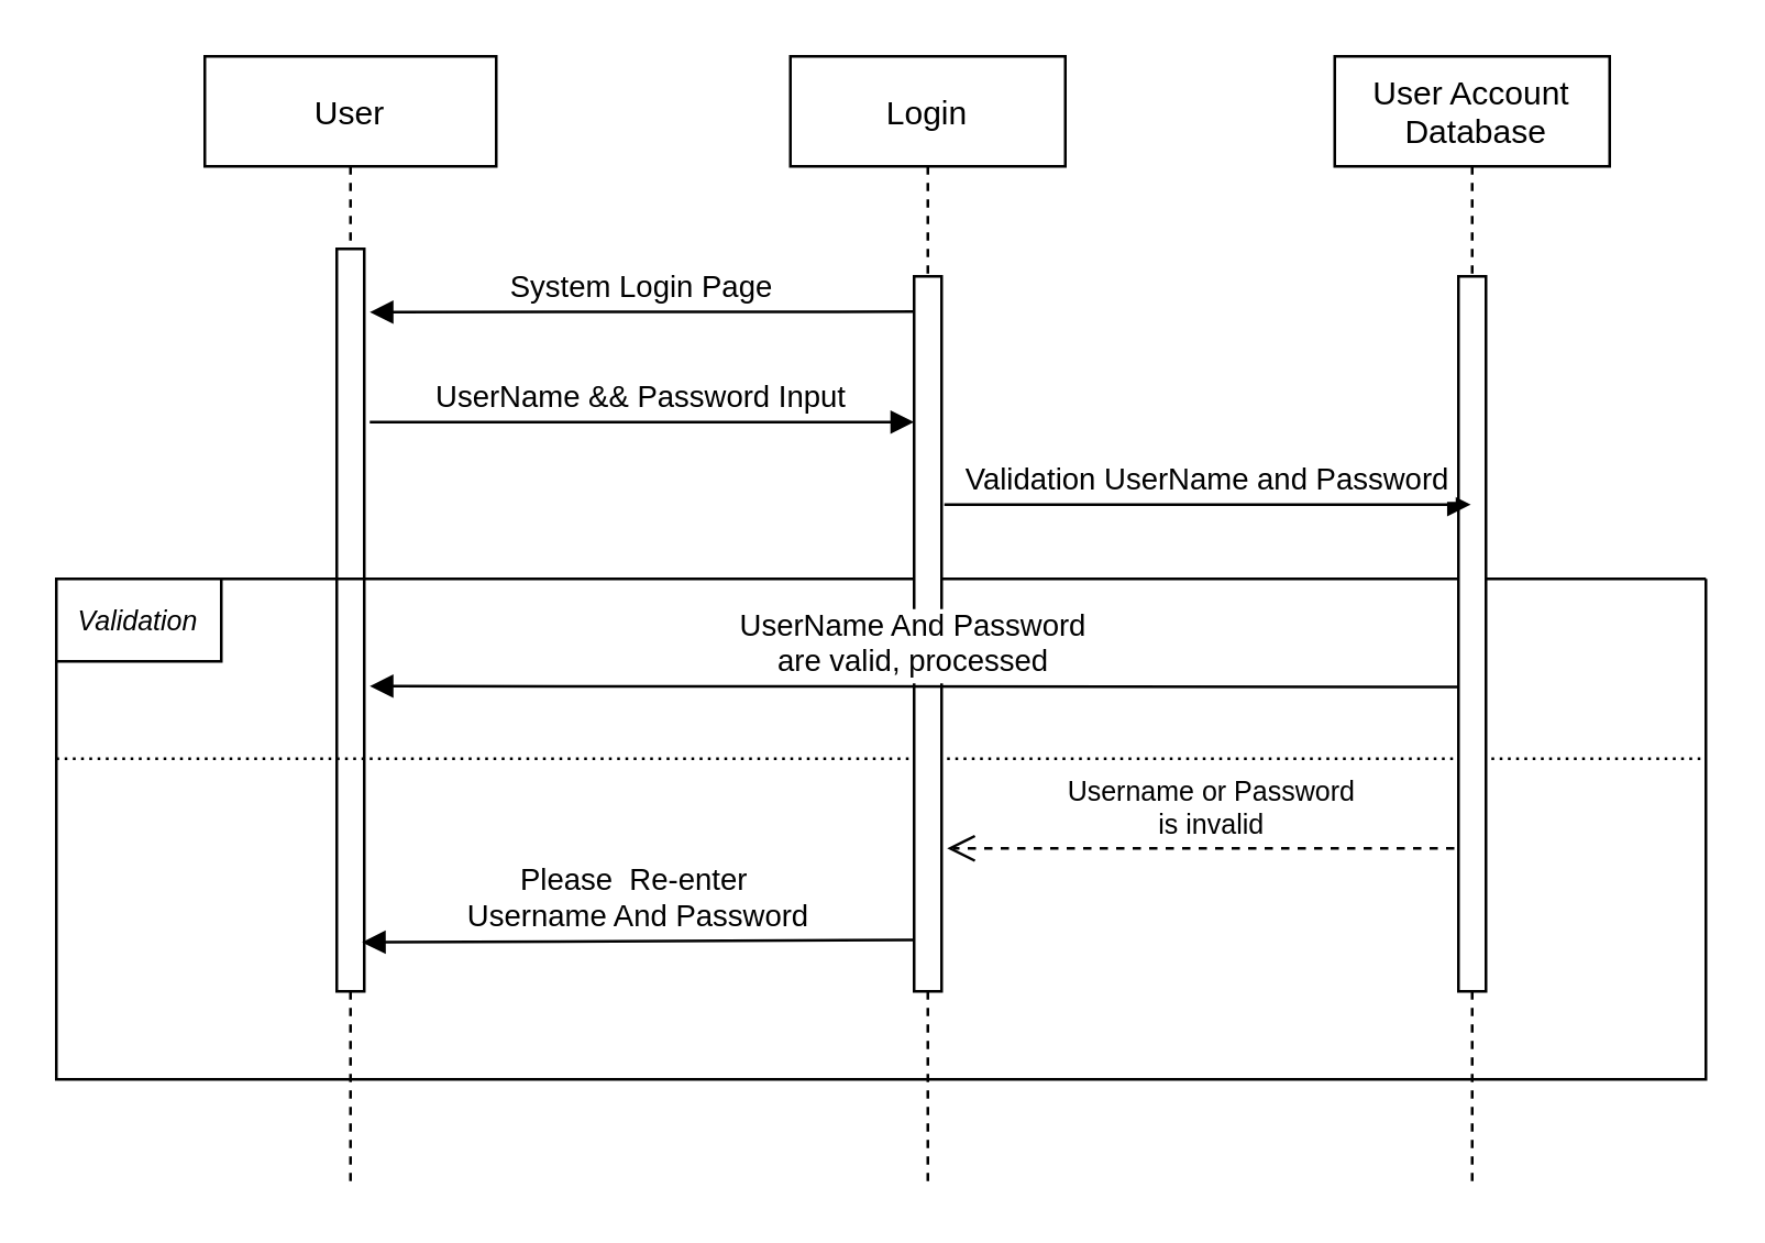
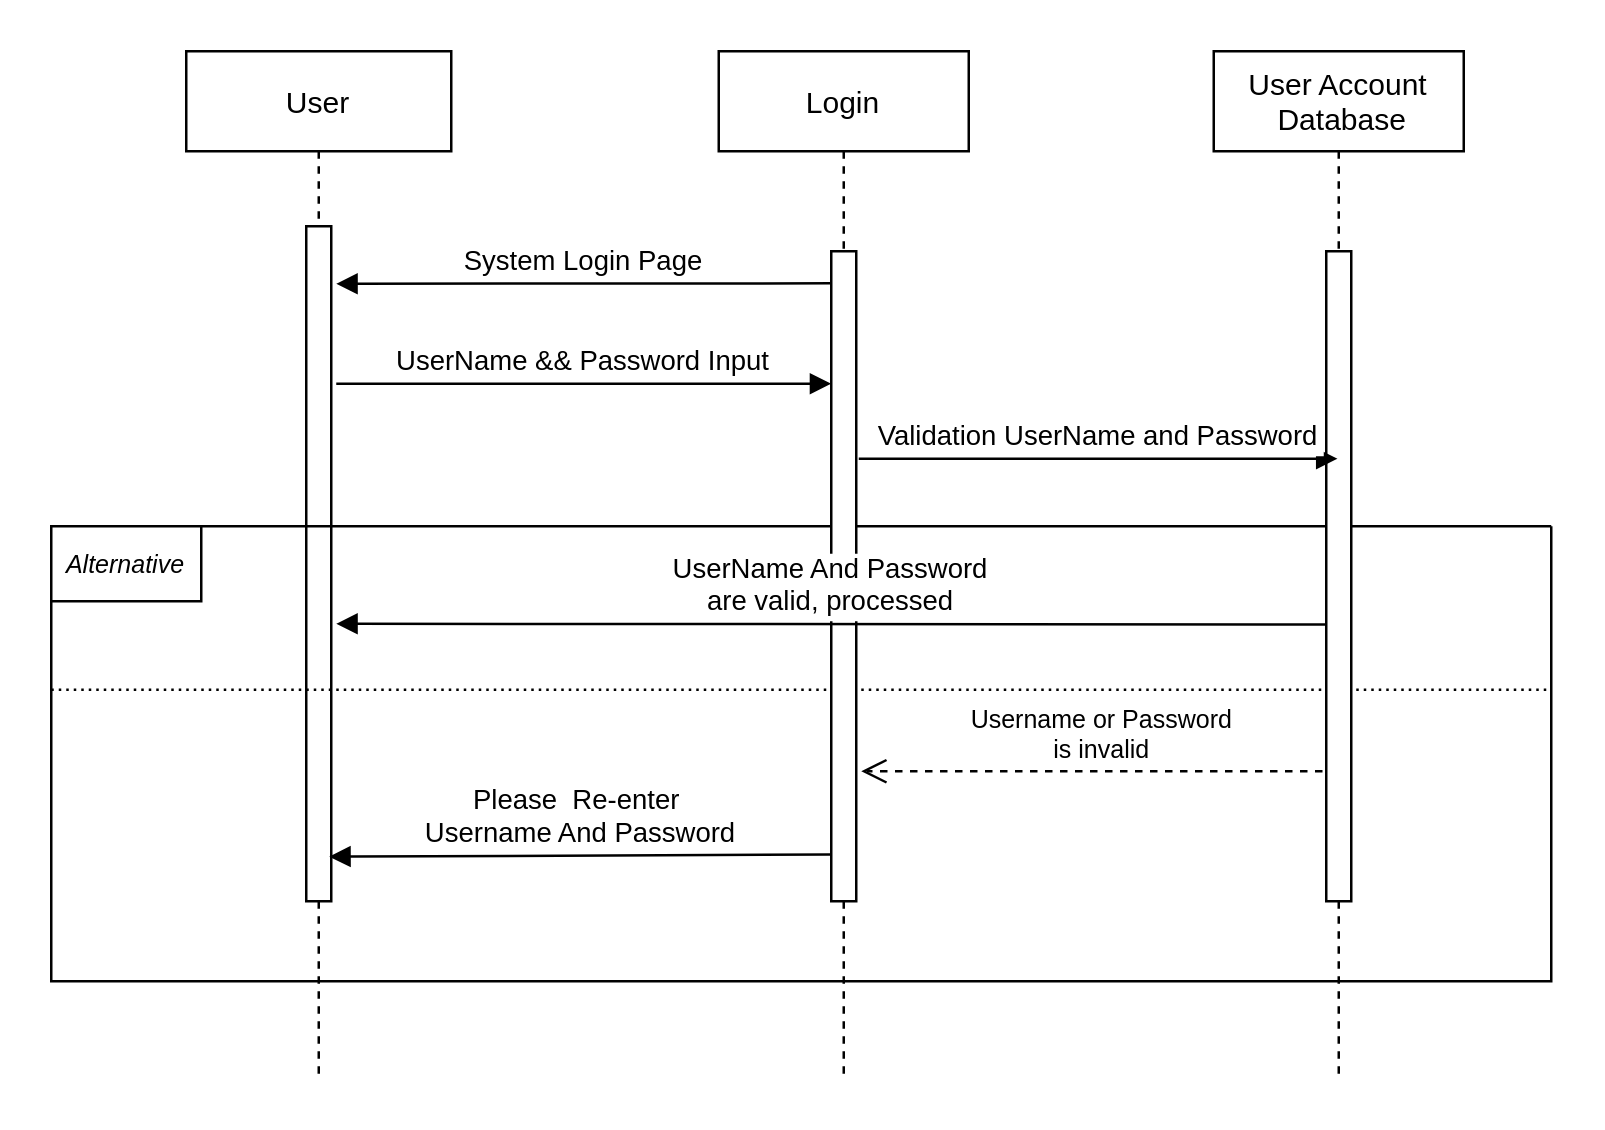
  <mxCell id="0" />
  <mxCell id="1" parent="0" />
  <mxCell id="2" value="User" style="shape=umlLifeline;perimeter=lifelinePerimeter;container=1;collapsible=0;recursiveResize=0;rounded=0;shadow=0;strokeWidth=1;" parent="1" vertex="1"><mxGeometry x="74" y="20" width="106" height="410" as="geometry" /></mxCell>
  <mxCell id="3" value="" style="points=[];perimeter=orthogonalPerimeter;rounded=0;shadow=0;strokeWidth=1;" parent="2" vertex="1"><mxGeometry x="48" y="70" width="10" height="270" as="geometry" /></mxCell>
  <mxCell id="4" value="" style="swimlane;startSize=0;" vertex="1" parent="2"><mxGeometry x="-54" y="190" width="600" height="182" as="geometry"><mxRectangle x="50" y="262" width="50" height="40" as="alternateBounds" /></mxGeometry></mxCell>
- <mxCell id="5" value="&lt;i&gt;&lt;font style=&quot;font-size: 10px;&quot;&gt;Validation&lt;/font&gt;&lt;/i&gt;" style="rounded=0;whiteSpace=wrap;html=1;" vertex="1" parent="4"><mxGeometry width="60" height="30" as="geometry" /></mxCell>
+ <mxCell id="5" value="&lt;i&gt;&lt;font style=&quot;font-size: 10px;&quot;&gt;Alternative&lt;/font&gt;&lt;/i&gt;" style="rounded=0;whiteSpace=wrap;html=1;" vertex="1" parent="4"><mxGeometry width="60" height="30" as="geometry" /></mxCell>
  <mxCell id="6" value="" style="endArrow=none;html=1;rounded=0;dashed=1;dashPattern=1 2;fontSize=10;exitX=0;exitY=0.321;exitDx=0;exitDy=0;exitPerimeter=0;entryX=0.999;entryY=0.321;entryDx=0;entryDy=0;entryPerimeter=0;" edge="1" parent="2"><mxGeometry relative="1" as="geometry"><mxPoint x="-54" y="255.422" as="sourcePoint" /><mxPoint x="545.4" y="255.422" as="targetPoint" /></mxGeometry></mxCell>
  <mxCell id="7" value="Login" style="shape=umlLifeline;perimeter=lifelinePerimeter;container=1;collapsible=0;recursiveResize=0;rounded=0;shadow=0;strokeWidth=1;" parent="1" vertex="1"><mxGeometry x="287" y="20" width="100" height="410" as="geometry" /></mxCell>
  <mxCell id="8" value="" style="points=[];perimeter=orthogonalPerimeter;rounded=0;shadow=0;strokeWidth=1;" parent="7" vertex="1"><mxGeometry x="45" y="80" width="10" height="260" as="geometry" /></mxCell>
  <mxCell id="9" value="Username or Password&lt;br&gt;is invalid" style="html=1;verticalAlign=bottom;endArrow=open;dashed=1;endSize=8;rounded=0;fontSize=10;" edge="1" parent="7"><mxGeometry relative="1" as="geometry"><mxPoint x="247.5" y="288" as="sourcePoint" /><mxPoint x="57" y="288" as="targetPoint" /></mxGeometry></mxCell>
  <mxCell id="10" value="UserName &amp;&amp; Password Input" style="verticalAlign=bottom;endArrow=block;entryX=0;entryY=0;shadow=0;strokeWidth=1;" parent="1" edge="1"><mxGeometry relative="1" as="geometry"><mxPoint x="134" y="153" as="sourcePoint" /><mxPoint x="332" y="153" as="targetPoint" /></mxGeometry></mxCell>
  <mxCell id="11" value="User Account&#10; Database" style="shape=umlLifeline;perimeter=lifelinePerimeter;container=1;collapsible=0;recursiveResize=0;rounded=0;shadow=0;strokeWidth=1;" vertex="1" parent="1"><mxGeometry x="485" y="20" width="100" height="410" as="geometry" /></mxCell>
  <mxCell id="12" value="" style="points=[];perimeter=orthogonalPerimeter;rounded=0;shadow=0;strokeWidth=1;" vertex="1" parent="11"><mxGeometry x="45" y="80" width="10" height="260" as="geometry" /></mxCell>
  <mxCell id="13" value="System Login Page" style="verticalAlign=bottom;endArrow=block;shadow=0;strokeWidth=1;exitX=0.02;exitY=0.249;exitDx=0;exitDy=0;exitPerimeter=0;" edge="1" parent="1"><mxGeometry relative="1" as="geometry"><mxPoint x="332.2" y="112.84" as="sourcePoint" /><mxPoint x="134" y="113" as="targetPoint" /></mxGeometry></mxCell>
  <mxCell id="14" value="Validation UserName and Password" style="verticalAlign=bottom;endArrow=block;shadow=0;strokeWidth=1;" edge="1" parent="1" target="11"><mxGeometry relative="1" as="geometry"><mxPoint x="343" y="183" as="sourcePoint" /><mxPoint x="513.8" y="183.24" as="targetPoint" /></mxGeometry></mxCell>
  <mxCell id="15" value="UserName And Password &#10;are valid, processed" style="verticalAlign=bottom;endArrow=block;shadow=0;strokeWidth=1;" edge="1" parent="1"><mxGeometry relative="1" as="geometry"><mxPoint x="530" y="249.28" as="sourcePoint" /><mxPoint x="134" y="249" as="targetPoint" /></mxGeometry></mxCell>
  <mxCell id="16" value="Please  Re-enter &#10;Username And Password" style="verticalAlign=bottom;endArrow=block;shadow=0;strokeWidth=1;exitX=0;exitY=0.928;exitDx=0;exitDy=0;exitPerimeter=0;entryX=0.92;entryY=0.934;entryDx=0;entryDy=0;entryPerimeter=0;" edge="1" parent="1" source="8" target="3"><mxGeometry relative="1" as="geometry"><mxPoint x="366" y="342" as="sourcePoint" /><mxPoint x="146" y="342" as="targetPoint" /></mxGeometry></mxCell>
